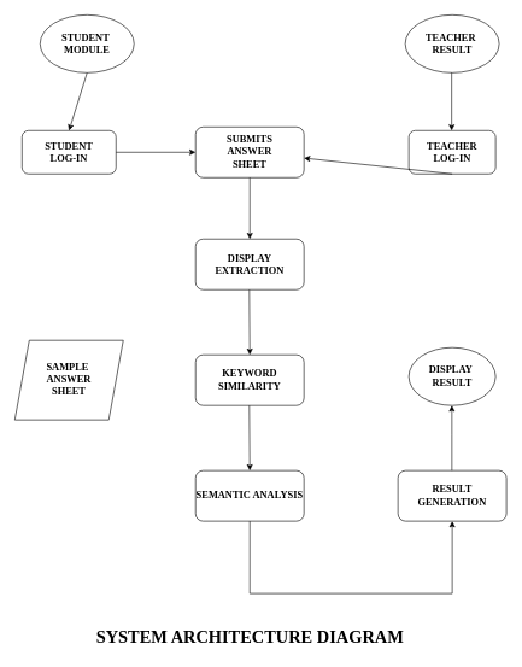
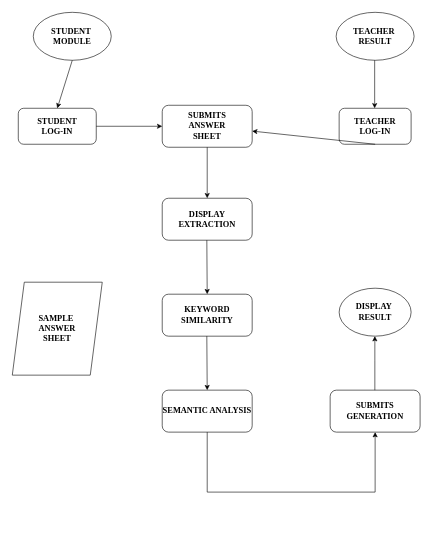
  <mxCell id="0" />
  <mxCell id="1" parent="0" />
  <mxCell id="2" value="&lt;font style=&quot;font-size: 14px;&quot; face=&quot;Verdana&quot;&gt;&lt;b&gt;STUDENT&amp;nbsp;&lt;br&gt;MODULE&lt;/b&gt;&lt;/font&gt;" style="ellipse;whiteSpace=wrap;html=1;" parent="1" vertex="1"><mxGeometry x="55" y="20" width="130" height="80" as="geometry" /></mxCell>
  <mxCell id="3" value="" style="endArrow=classic;html=1;rounded=0;exitX=0.5;exitY=1;exitDx=0;exitDy=0;" parent="1" source="2" edge="1"><mxGeometry width="50" height="50" relative="1" as="geometry"><mxPoint x="300" y="270" as="sourcePoint" /><mxPoint x="95" y="180" as="targetPoint" /></mxGeometry></mxCell>
  <mxCell id="4" value="&lt;font style=&quot;font-size: 14px;&quot; face=&quot;Verdana&quot;&gt;&lt;b&gt;STUDENT&lt;br&gt;LOG-IN&lt;/b&gt;&lt;/font&gt;" style="rounded=1;whiteSpace=wrap;html=1;" parent="1" vertex="1"><mxGeometry x="30" y="180" width="130" height="60" as="geometry" /></mxCell>
  <mxCell id="5" value="&lt;font style=&quot;font-size: 14px;&quot; face=&quot;Verdana&quot;&gt;&lt;b&gt;TEACHER&amp;nbsp;&lt;br&gt;RESULT&lt;/b&gt;&lt;/font&gt;" style="ellipse;whiteSpace=wrap;html=1;" parent="1" vertex="1"><mxGeometry x="560" y="20" width="130" height="80" as="geometry" /></mxCell>
  <mxCell id="6" value="" style="endArrow=classic;html=1;rounded=0;exitX=0.5;exitY=1;exitDx=0;exitDy=0;" parent="1" edge="1"><mxGeometry width="50" height="50" relative="1" as="geometry"><mxPoint x="624.23" y="100" as="sourcePoint" /><mxPoint x="624.23" y="180" as="targetPoint" /></mxGeometry></mxCell>
  <mxCell id="7" value="&lt;font style=&quot;font-size: 14px;&quot; face=&quot;Verdana&quot;&gt;&lt;b&gt;TEACHER&lt;br&gt;LOG-IN&lt;/b&gt;&lt;/font&gt;" style="rounded=1;whiteSpace=wrap;html=1;" parent="1" vertex="1"><mxGeometry x="565" y="180" width="120" height="60" as="geometry" /></mxCell>
  <mxCell id="8" value="" style="endArrow=classic;html=1;rounded=0;exitX=1;exitY=0.5;exitDx=0;exitDy=0;" parent="1" source="4" edge="1"><mxGeometry width="50" height="50" relative="1" as="geometry"><mxPoint x="370" y="420" as="sourcePoint" /><mxPoint x="270" y="210" as="targetPoint" /></mxGeometry></mxCell>
  <mxCell id="9" value="&lt;font style=&quot;font-size: 14px;&quot; face=&quot;Verdana&quot;&gt;&lt;b&gt;SUBMITS&lt;br&gt;ANSWER&lt;br&gt;SHEET&lt;/b&gt;&lt;/font&gt;" style="rounded=1;whiteSpace=wrap;html=1;" parent="1" vertex="1"><mxGeometry x="270" y="175" width="150" height="70" as="geometry" /></mxCell>
  <mxCell id="10" value="" style="endArrow=classic;html=1;rounded=0;exitX=0.5;exitY=1;exitDx=0;exitDy=0;" parent="1" source="9" edge="1"><mxGeometry width="50" height="50" relative="1" as="geometry"><mxPoint x="370" y="420" as="sourcePoint" /><mxPoint x="345" y="330" as="targetPoint" /></mxGeometry></mxCell>
  <mxCell id="11" value="&lt;font face=&quot;Verdana&quot;&gt;&lt;span style=&quot;font-size: 14px;&quot;&gt;&lt;b&gt;DISPLAY&lt;br&gt;EXTRACTION&lt;br&gt;&lt;/b&gt;&lt;/span&gt;&lt;/font&gt;" style="rounded=1;whiteSpace=wrap;html=1;" parent="1" vertex="1"><mxGeometry x="270" y="330" width="150" height="70" as="geometry" /></mxCell>
  <mxCell id="12" value="" style="endArrow=classic;html=1;rounded=0;exitX=0.5;exitY=1;exitDx=0;exitDy=0;entryX=0.5;entryY=0;entryDx=0;entryDy=0;" parent="1" target="13" edge="1"><mxGeometry width="50" height="50" relative="1" as="geometry"><mxPoint x="344.38" y="400" as="sourcePoint" /><mxPoint x="344.38" y="485" as="targetPoint" /></mxGeometry></mxCell>
  <mxCell id="13" value="&lt;font face=&quot;Verdana&quot;&gt;&lt;span style=&quot;font-size: 14px;&quot;&gt;&lt;b&gt;KEYWORD&lt;br&gt;SIMILARITY&lt;br&gt;&lt;/b&gt;&lt;/span&gt;&lt;/font&gt;" style="rounded=1;whiteSpace=wrap;html=1;" parent="1" vertex="1"><mxGeometry x="270" y="490" width="150" height="70" as="geometry" /></mxCell>
- <mxCell id="14" value="&lt;font style=&quot;font-size: 14px;&quot; face=&quot;Verdana&quot;&gt;&lt;b&gt;SAMPLE&amp;nbsp;&lt;br&gt;ANSWER&lt;br&gt;SHEET&lt;/b&gt;&lt;/font&gt;" style="shape=parallelogram;perimeter=parallelogramPerimeter;whiteSpace=wrap;html=1;fixedSize=1;" parent="1" vertex="1"><mxGeometry x="20" y="470" width="150" height="110" as="geometry" /></mxCell>
+ <mxCell id="14" value="&lt;font style=&quot;font-size: 14px;&quot; face=&quot;Verdana&quot;&gt;&lt;b&gt;SAMPLE&amp;nbsp;&lt;br&gt;ANSWER&lt;br&gt;SHEET&lt;/b&gt;&lt;/font&gt;" style="shape=parallelogram;perimeter=parallelogramPerimeter;whiteSpace=wrap;html=1;fixedSize=1;" parent="1" vertex="1"><mxGeometry x="20" y="470" width="150" height="155" as="geometry" /></mxCell>
  <mxCell id="15" value="" style="endArrow=classic;html=1;rounded=0;exitX=0.5;exitY=1;exitDx=0;exitDy=0;entryX=0.5;entryY=0;entryDx=0;entryDy=0;" parent="1" edge="1"><mxGeometry width="50" height="50" relative="1" as="geometry"><mxPoint x="344.37" y="560" as="sourcePoint" /><mxPoint x="344.99" y="650" as="targetPoint" /></mxGeometry></mxCell>
  <mxCell id="16" value="&lt;font face=&quot;Verdana&quot;&gt;&lt;span style=&quot;font-size: 14px;&quot;&gt;&lt;b&gt;&lt;br&gt;SEMANTIC ANALYSIS&lt;br&gt;&lt;br&gt;&lt;/b&gt;&lt;/span&gt;&lt;/font&gt;" style="rounded=1;whiteSpace=wrap;html=1;" parent="1" vertex="1"><mxGeometry x="270" y="650" width="150" height="70" as="geometry" /></mxCell>
  <mxCell id="17" value="" style="endArrow=classic;html=1;rounded=0;exitX=0.5;exitY=1;exitDx=0;exitDy=0;entryX=0.5;entryY=1;entryDx=0;entryDy=0;" parent="1" source="16" target="18" edge="1"><mxGeometry width="50" height="50" relative="1" as="geometry"><mxPoint x="350" y="770" as="sourcePoint" /><mxPoint x="630" y="720" as="targetPoint" /><Array as="points"><mxPoint x="345" y="820" /><mxPoint x="625" y="820" /></Array></mxGeometry></mxCell>
- <mxCell id="18" value="&lt;font face=&quot;Verdana&quot;&gt;&lt;span style=&quot;font-size: 14px;&quot;&gt;&lt;b&gt;RESULT&lt;br&gt;GENERATION&lt;br&gt;&lt;/b&gt;&lt;/span&gt;&lt;/font&gt;" style="rounded=1;whiteSpace=wrap;html=1;" parent="1" vertex="1"><mxGeometry x="550" y="650" width="150" height="70" as="geometry" /></mxCell>
+ <mxCell id="18" value="&lt;font face=&quot;Verdana&quot;&gt;&lt;span style=&quot;font-size: 14px;&quot;&gt;&lt;b&gt;SUBMITS&lt;br&gt;GENERATION&lt;br&gt;&lt;/b&gt;&lt;/span&gt;&lt;/font&gt;" style="rounded=1;whiteSpace=wrap;html=1;" parent="1" vertex="1"><mxGeometry x="550" y="650" width="150" height="70" as="geometry" /></mxCell>
  <mxCell id="19" value="" style="endArrow=classic;html=1;rounded=0;exitX=0.5;exitY=0;exitDx=0;exitDy=0;" parent="1" edge="1"><mxGeometry width="50" height="50" relative="1" as="geometry"><mxPoint x="624.55" y="650" as="sourcePoint" /><mxPoint x="624.55" y="560" as="targetPoint" /><Array as="points"><mxPoint x="624.55" y="600" /></Array></mxGeometry></mxCell>
  <mxCell id="20" value="&lt;font style=&quot;font-size: 14px;&quot; face=&quot;Verdana&quot;&gt;&lt;b&gt;DISPLAY&amp;nbsp;&lt;br&gt;RESULT&lt;/b&gt;&lt;/font&gt;" style="ellipse;whiteSpace=wrap;html=1;" parent="1" vertex="1"><mxGeometry x="565" y="480" width="120" height="80" as="geometry" /></mxCell>
  <mxCell id="21" value="" style="endArrow=classic;html=1;rounded=0;exitX=0.5;exitY=1;exitDx=0;exitDy=0;" parent="1" source="7" target="9" edge="1"><mxGeometry width="50" height="50" relative="1" as="geometry"><mxPoint x="470" y="510" as="sourcePoint" /><mxPoint x="520" y="460" as="targetPoint" /></mxGeometry></mxCell>
- <mxCell id="22" value="&lt;font face=&quot;Verdana&quot; style=&quot;font-size: 24px;&quot;&gt;&lt;b style=&quot;&quot;&gt;SYSTEM ARCHITECTURE DIAGRAM&lt;/b&gt;&lt;/font&gt;" style="text;html=1;align=center;verticalAlign=middle;resizable=0;points=[];autosize=1;strokeColor=none;fillColor=none;" parent="1" vertex="1"><mxGeometry x="100" y="860" width="490" height="40" as="geometry" /></mxCell>
